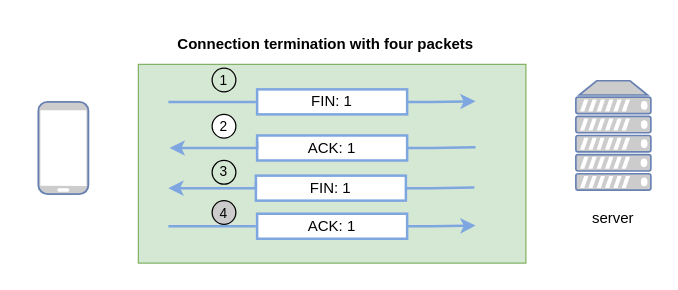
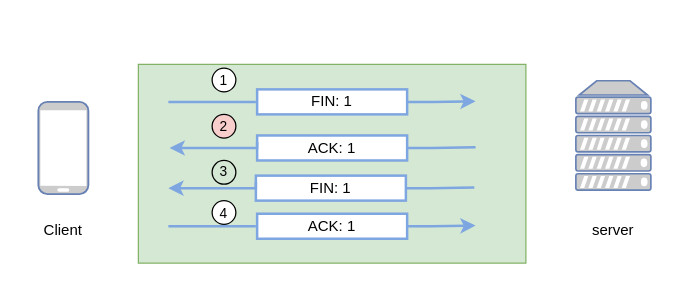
  <mxCell id="0" />
  <mxCell id="1" parent="0" />
  <mxCell id="2" value="" style="fontColor=#0066CC;verticalAlign=top;verticalLabelPosition=bottom;labelPosition=center;align=center;html=1;outlineConnect=0;fillColor=#CCCCCC;strokeColor=#6881B3;gradientColor=none;gradientDirection=north;strokeWidth=2;shape=mxgraph.networks.server;" vertex="1" parent="1"><mxGeometry x="460" y="64.13" width="60" height="87.5" as="geometry" /></mxCell>
  <mxCell id="3" value="" style="fontColor=#0066CC;verticalAlign=top;verticalLabelPosition=bottom;labelPosition=center;align=center;html=1;outlineConnect=0;fillColor=#CCCCCC;strokeColor=#6881B3;gradientColor=none;gradientDirection=north;strokeWidth=2;shape=mxgraph.networks.mobile;" vertex="1" parent="1"><mxGeometry x="30" y="81" width="40" height="73.75" as="geometry" /></mxCell>
- <mxCell id="5" value="server" style="text;html=1;strokeColor=none;fillColor=none;align=center;verticalAlign=middle;whiteSpace=wrap;rounded=0;" vertex="1" parent="1"><mxGeometry x="460" y="158.5" width="60" height="30" as="geometry" /></mxCell>
+ <mxCell id="4" value="Client" style="text;html=1;strokeColor=none;fillColor=none;align=center;verticalAlign=middle;whiteSpace=wrap;rounded=0;" vertex="1" parent="1"><mxGeometry x="20" y="168.5" width="60" height="30" as="geometry" /></mxCell>
+ <mxCell id="5" value="server" style="text;html=1;strokeColor=none;fillColor=none;align=center;verticalAlign=middle;whiteSpace=wrap;rounded=0;" vertex="1" parent="1"><mxGeometry x="460" y="168.5" width="60" height="30" as="geometry" /></mxCell>
  <mxCell id="6" value="" style="rounded=0;whiteSpace=wrap;html=1;strokeColor=#82b366;strokeWidth=1;fillColor=#d5e8d4;" vertex="1" parent="1"><mxGeometry x="110" y="51" width="310" height="159" as="geometry" /></mxCell>
- <mxCell id="7" value="Connection termination with four packets" style="text;html=1;strokeColor=none;fillColor=none;align=center;verticalAlign=middle;whiteSpace=wrap;rounded=0;fontStyle=1" vertex="1" parent="1"><mxGeometry x="110" y="20" width="300" height="30" as="geometry" /></mxCell>
  <mxCell id="8" value="FIN: 1" style="rounded=0;whiteSpace=wrap;html=1;strokeColor=#7EA6E0;strokeWidth=2;" vertex="1" parent="1"><mxGeometry x="205" y="71" width="120" height="20" as="geometry" /></mxCell>
  <mxCell id="9" value="" style="endArrow=classic;html=1;rounded=0;edgeStyle=orthogonalEdgeStyle;strokeColor=#7EA6E0;strokeWidth=2;" edge="1" parent="1"><mxGeometry x="150" y="70" as="geometry"><mxPoint x="324.75" y="81" as="sourcePoint" /><mxPoint x="379.75" y="80.5" as="targetPoint" /><Array as="points"><mxPoint x="344.75" y="81" /><mxPoint x="344.75" y="81" /></Array></mxGeometry></mxCell>
  <mxCell id="10" value="" style="line;strokeWidth=2;html=1;labelBorderColor=#3399FF;strokeColor=#7EA6E0;" vertex="1" parent="1"><mxGeometry x="134" y="76" width="70" height="10" as="geometry" /></mxCell>
  <mxCell id="11" value="ACK: 1" style="rounded=0;whiteSpace=wrap;html=1;strokeColor=#7EA6E0;strokeWidth=2;" vertex="1" parent="1"><mxGeometry x="205" y="107.88" width="120" height="20" as="geometry" /></mxCell>
  <mxCell id="12" value="" style="endArrow=none;html=1;rounded=0;edgeStyle=orthogonalEdgeStyle;strokeColor=#7EA6E0;strokeWidth=2;endFill=0;" edge="1" parent="1"><mxGeometry x="150" y="70" as="geometry"><mxPoint x="324.75" y="117.88" as="sourcePoint" /><mxPoint x="379.75" y="117.38" as="targetPoint" /><Array as="points"><mxPoint x="344.75" y="117.88" /><mxPoint x="344.75" y="117.88" /></Array></mxGeometry></mxCell>
  <mxCell id="13" value="" style="endArrow=none;html=1;rounded=0;edgeStyle=orthogonalEdgeStyle;strokeColor=#7EA6E0;strokeWidth=2;startArrow=classic;startFill=1;endFill=0;entryX=0;entryY=0.25;entryDx=0;entryDy=0;" edge="1" parent="1" target="11"><mxGeometry x="150" y="70" as="geometry"><mxPoint x="135" y="117.88" as="sourcePoint" /><mxPoint x="190" y="117.38" as="targetPoint" /><Array as="points"><mxPoint x="205" y="118" /></Array></mxGeometry></mxCell>
  <mxCell id="14" value="ACK: 1" style="rounded=0;whiteSpace=wrap;html=1;strokeColor=#7EA6E0;strokeWidth=2;" vertex="1" parent="1"><mxGeometry x="205" y="170.5" width="120" height="20" as="geometry" /></mxCell>
  <mxCell id="15" value="" style="endArrow=classic;html=1;rounded=0;edgeStyle=orthogonalEdgeStyle;strokeColor=#7EA6E0;strokeWidth=2;" edge="1" parent="1"><mxGeometry x="150" y="99.5" as="geometry"><mxPoint x="324.75" y="180.5" as="sourcePoint" /><mxPoint x="379.75" y="180" as="targetPoint" /><Array as="points"><mxPoint x="344.75" y="180.5" /><mxPoint x="344.75" y="180.5" /></Array></mxGeometry></mxCell>
  <mxCell id="16" value="" style="line;strokeWidth=2;html=1;labelBorderColor=#3399FF;strokeColor=#7EA6E0;" vertex="1" parent="1"><mxGeometry x="134" y="175.5" width="70" height="10" as="geometry" /></mxCell>
  <mxCell id="17" value="FIN: 1" style="rounded=0;whiteSpace=wrap;html=1;strokeColor=#7EA6E0;strokeWidth=2;" vertex="1" parent="1"><mxGeometry x="204" y="140" width="120" height="20" as="geometry" /></mxCell>
  <mxCell id="18" value="" style="endArrow=none;html=1;rounded=0;edgeStyle=orthogonalEdgeStyle;strokeColor=#7EA6E0;strokeWidth=2;endFill=0;" edge="1" parent="1"><mxGeometry x="149" y="102.12" as="geometry"><mxPoint x="323.75" y="150" as="sourcePoint" /><mxPoint x="378.75" y="149.5" as="targetPoint" /><Array as="points"><mxPoint x="343.75" y="150" /><mxPoint x="343.75" y="150" /></Array></mxGeometry></mxCell>
  <mxCell id="19" value="" style="endArrow=none;html=1;rounded=0;edgeStyle=orthogonalEdgeStyle;strokeColor=#7EA6E0;strokeWidth=2;startArrow=classic;startFill=1;endFill=0;entryX=0;entryY=0.25;entryDx=0;entryDy=0;" edge="1" parent="1" target="17"><mxGeometry x="149" y="102.12" as="geometry"><mxPoint x="134" y="150" as="sourcePoint" /><mxPoint x="189" y="149.5" as="targetPoint" /><Array as="points"><mxPoint x="204" y="150.12" /></Array></mxGeometry></mxCell>
- <mxCell id="20" value="&lt;font style=&quot;font-size: 11px&quot;&gt;1&lt;/font&gt;" style="ellipse;whiteSpace=wrap;html=1;aspect=fixed;fillColor=#d5e8d4;" vertex="1" parent="1"><mxGeometry x="169" y="54" width="19" height="19" as="geometry" /></mxCell>
- <mxCell id="21" value="&lt;font style=&quot;font-size: 11px&quot;&gt;2&lt;/font&gt;" style="ellipse;whiteSpace=wrap;html=1;aspect=fixed;" vertex="1" parent="1"><mxGeometry x="169" y="91" width="19" height="19" as="geometry" /></mxCell>
+ <mxCell id="20" value="&lt;font style=&quot;font-size: 11px&quot;&gt;1&lt;/font&gt;" style="ellipse;whiteSpace=wrap;html=1;aspect=fixed;" vertex="1" parent="1"><mxGeometry x="169" y="54" width="19" height="19" as="geometry" /></mxCell>
+ <mxCell id="21" value="&lt;font style=&quot;font-size: 11px&quot;&gt;2&lt;/font&gt;" style="ellipse;whiteSpace=wrap;html=1;aspect=fixed;fillColor=#f8cecc;" vertex="1" parent="1"><mxGeometry x="169" y="91" width="19" height="19" as="geometry" /></mxCell>
  <mxCell id="22" value="&lt;font style=&quot;font-size: 11px&quot;&gt;3&lt;/font&gt;" style="ellipse;whiteSpace=wrap;html=1;aspect=fixed;fillColor=#d5e8d4;" vertex="1" parent="1"><mxGeometry x="169" y="127.88" width="19" height="19" as="geometry" /></mxCell>
- <mxCell id="23" value="&lt;font style=&quot;font-size: 11px&quot;&gt;4&lt;/font&gt;" style="ellipse;whiteSpace=wrap;html=1;aspect=fixed;fillColor=#cccccc;" vertex="1" parent="1"><mxGeometry x="169" y="160" width="19" height="19" as="geometry" /></mxCell>
+ <mxCell id="23" value="&lt;font style=&quot;font-size: 11px&quot;&gt;4&lt;/font&gt;" style="ellipse;whiteSpace=wrap;html=1;aspect=fixed;" vertex="1" parent="1"><mxGeometry x="169" y="160" width="19" height="19" as="geometry" /></mxCell>
